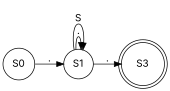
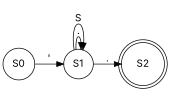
  digraph {
    fontname=Inter
    rankdir=LR
    node [fontname=Inter shape=circle]
    edge [fontname=Inter]
    n1 [label=S0]
    n2 [label=S1]
-   n3 [label=S3 shape=doublecircle]
-   n1 -> n2 [label="."]
+   n3 [label=S2 shape=doublecircle]
+   n1 -> n2 [label="'"]
    n2 -> n2 [label="."]
    n2 -> n2 [label="\S"]
    n2 -> n3 [label="."]
  }
